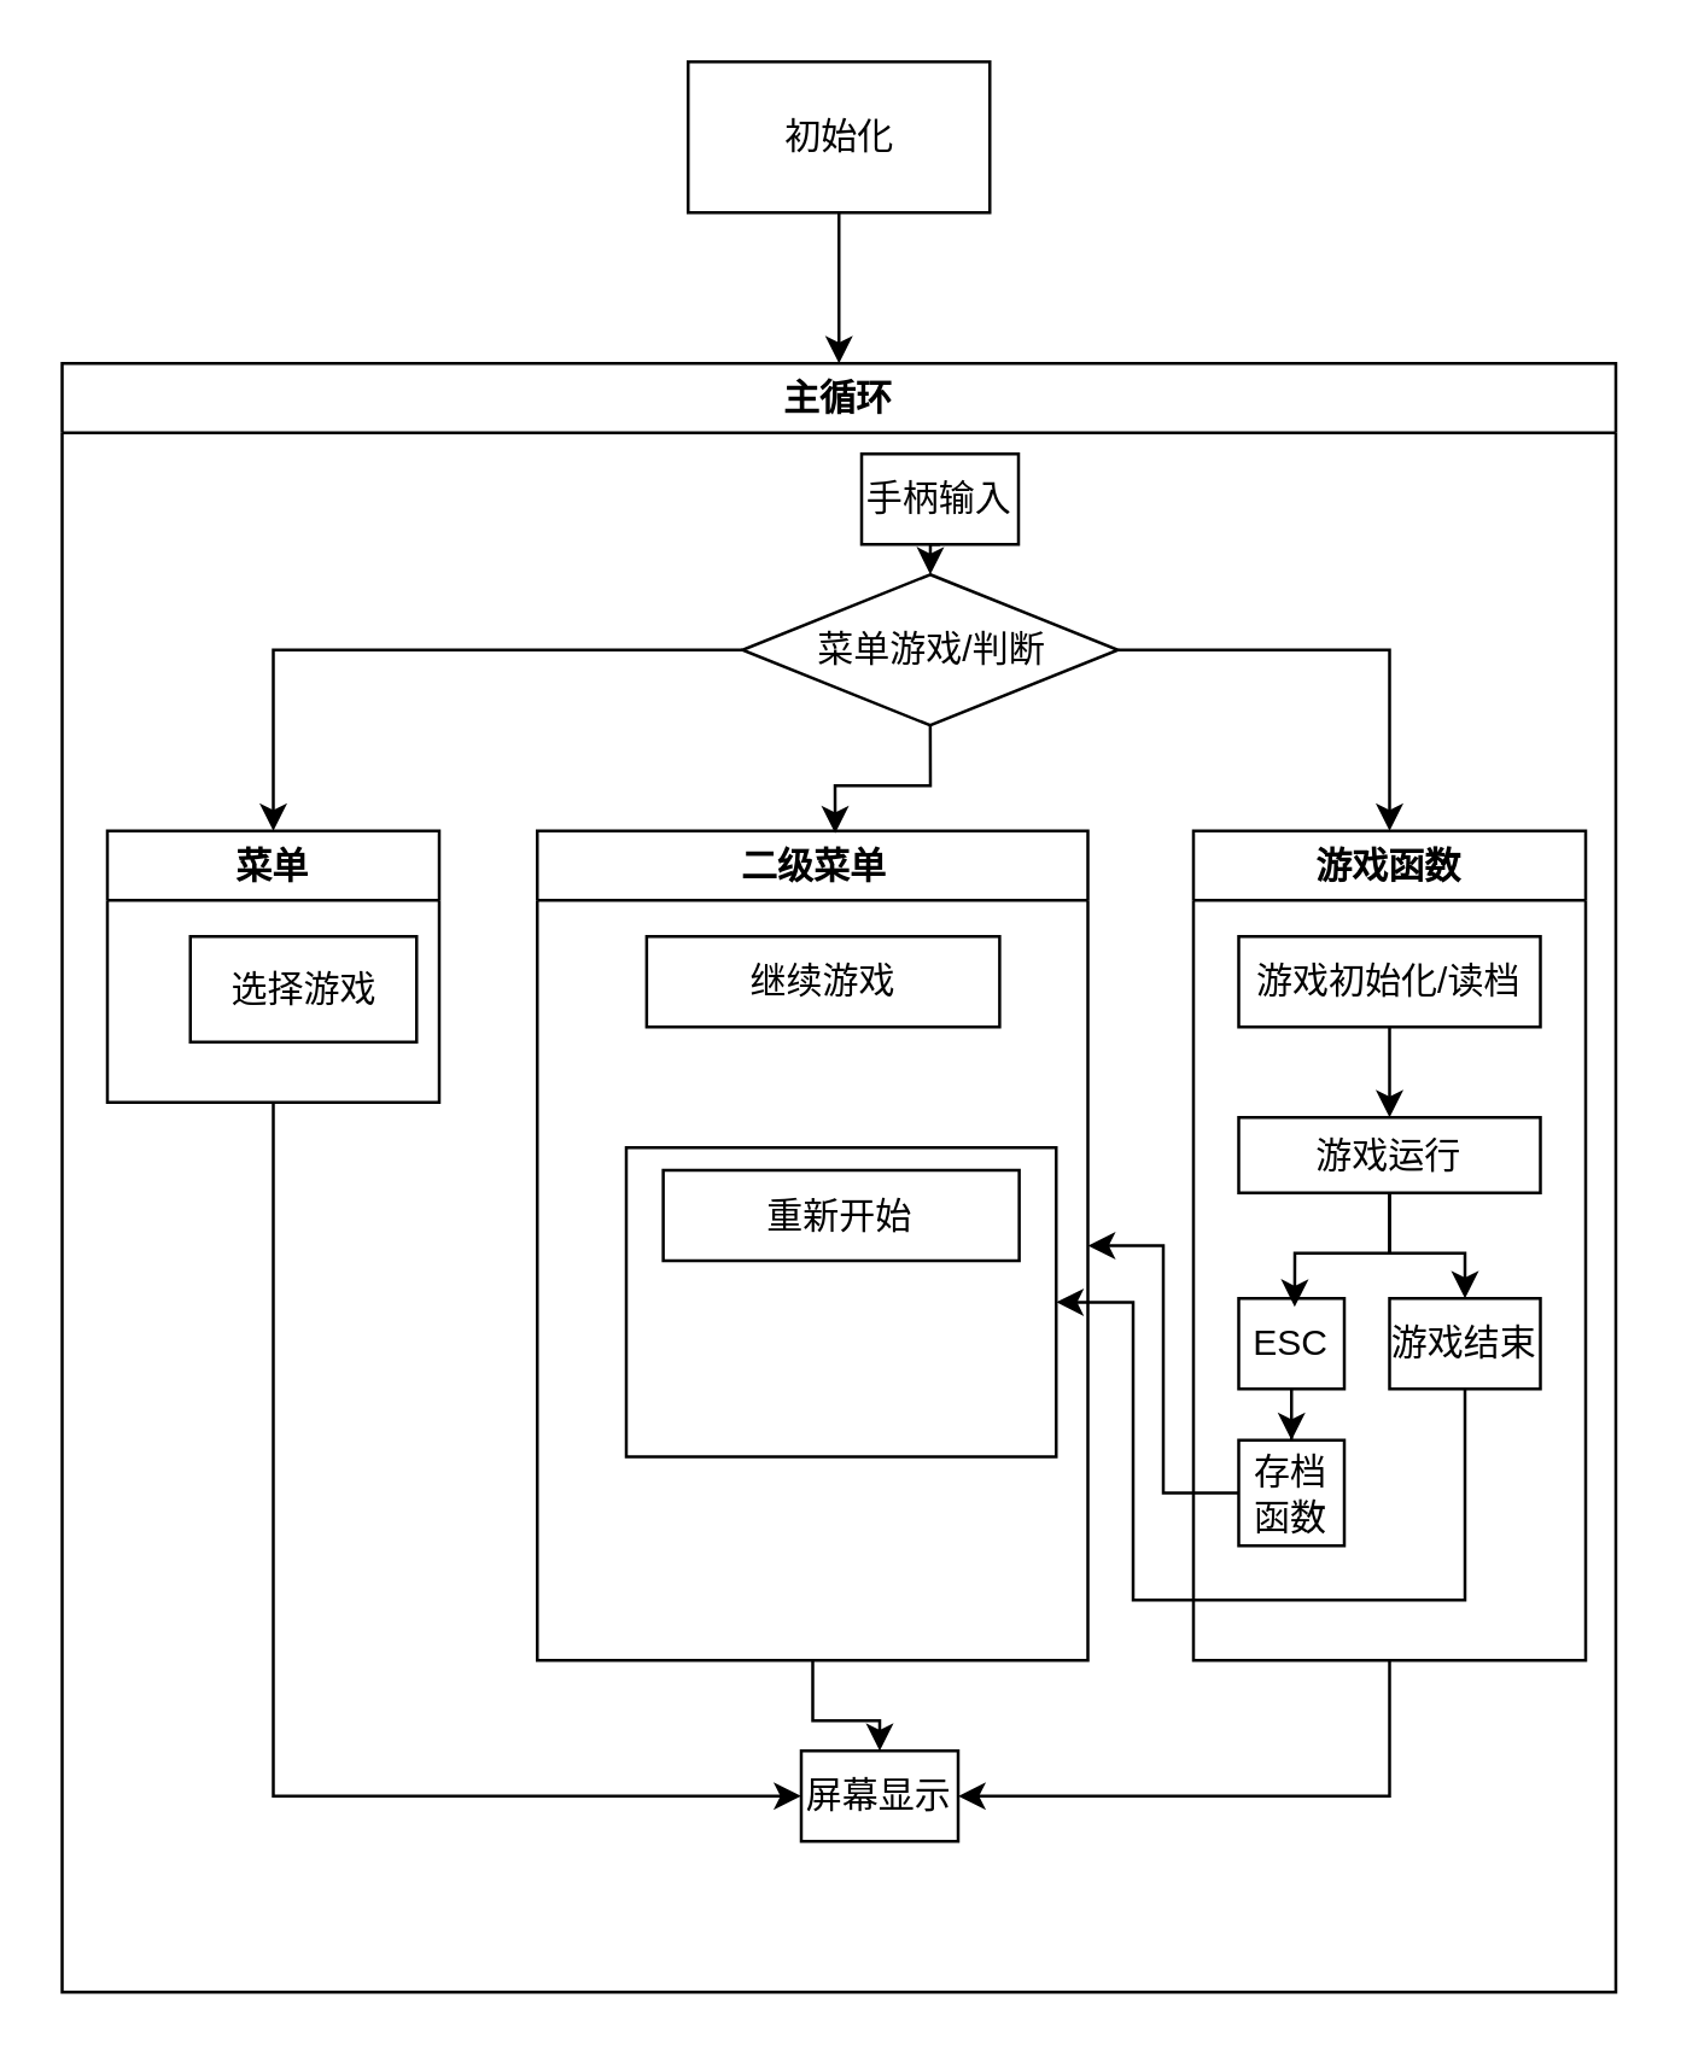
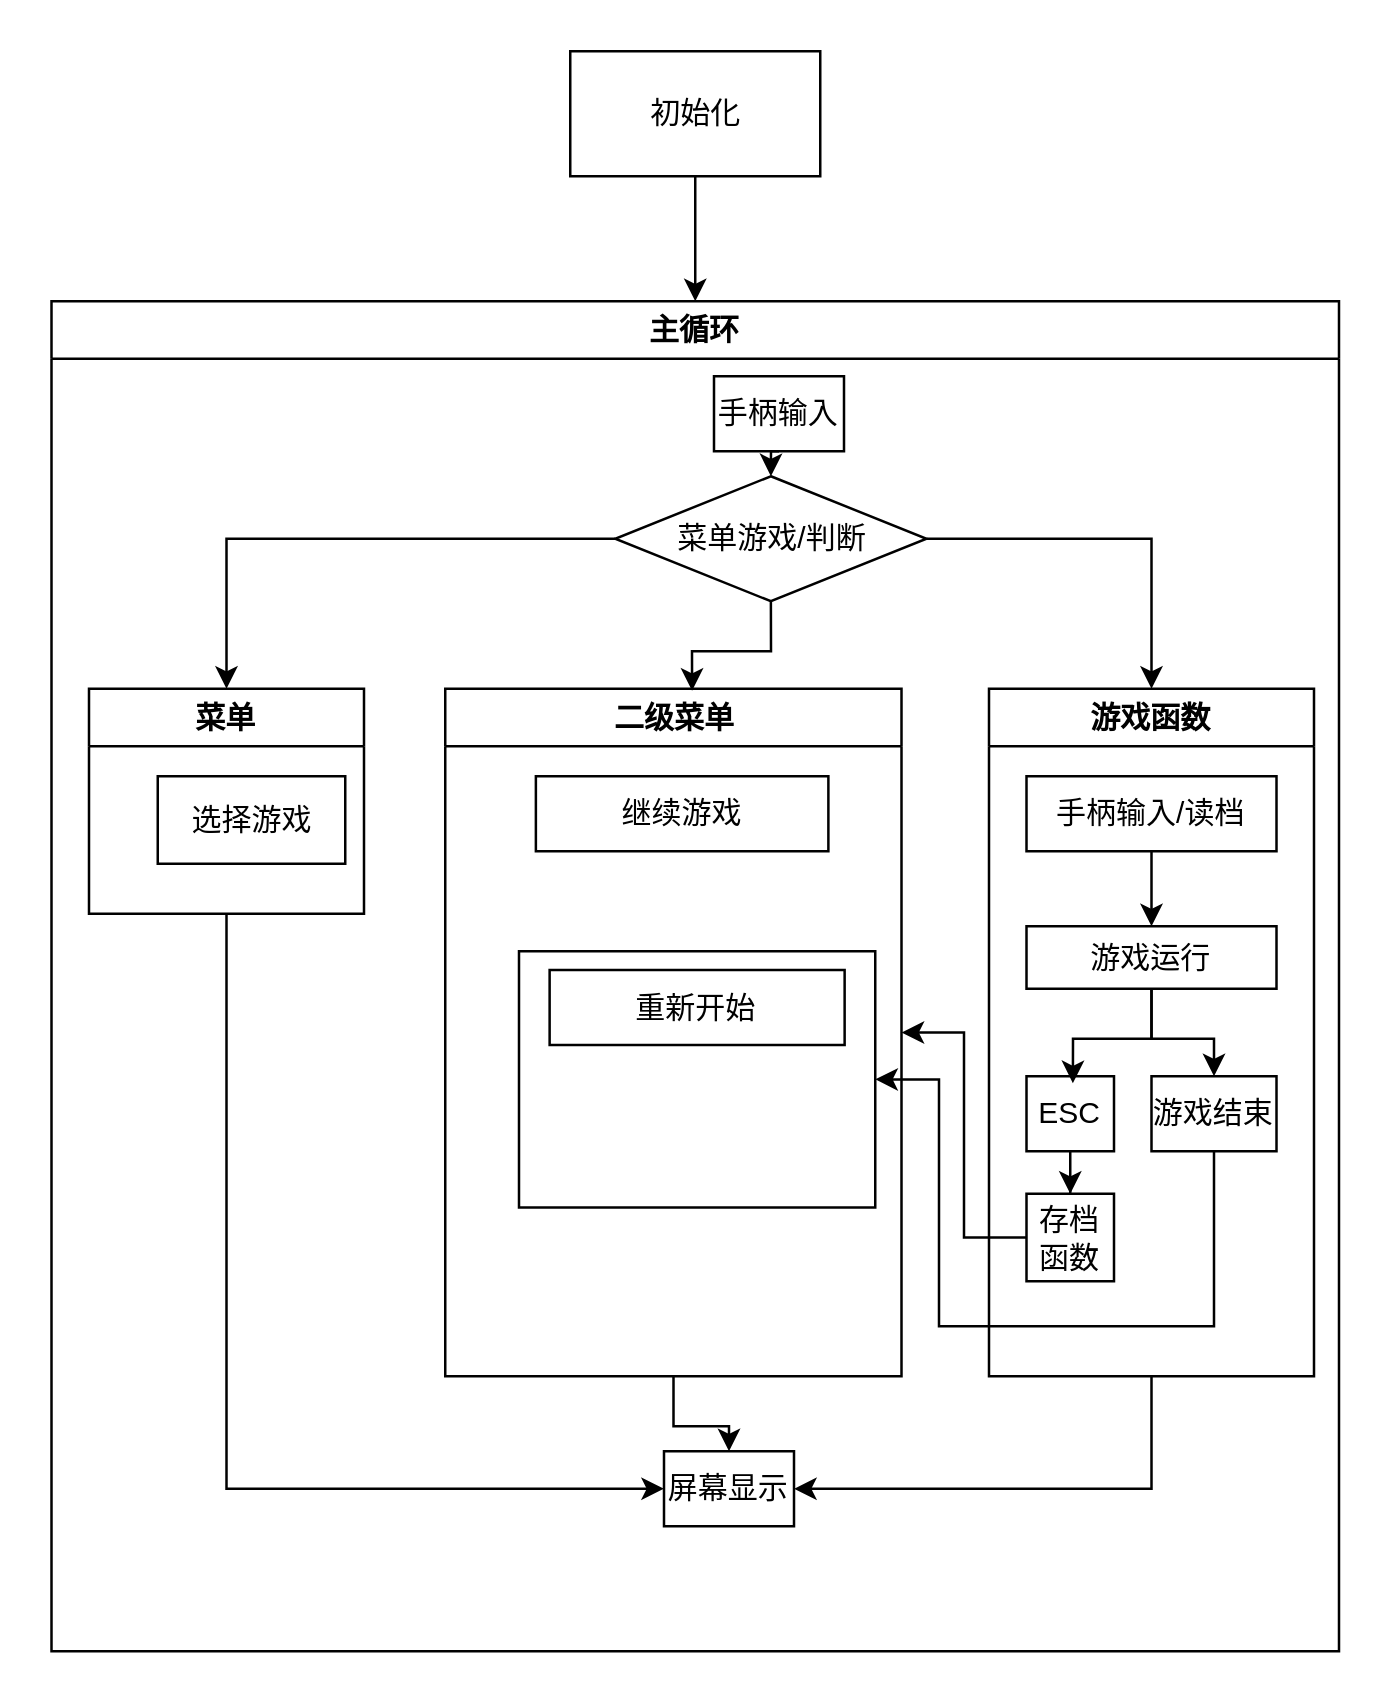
  <mxCell id="0" />
  <mxCell id="1" parent="0" />
  <mxCell id="2" value="初始化" style="rounded=0;whiteSpace=wrap;html=1;" vertex="1" parent="1"><mxGeometry x="227.5" y="20" width="100" height="50" as="geometry" /></mxCell>
  <mxCell id="3" value="主循环" style="swimlane;whiteSpace=wrap;html=1;" vertex="1" parent="1"><mxGeometry x="20" y="120" width="515" height="540" as="geometry" /></mxCell>
  <mxCell id="4" style="edgeStyle=orthogonalEdgeStyle;rounded=0;orthogonalLoop=1;jettySize=auto;html=1;exitX=0.5;exitY=1;exitDx=0;exitDy=0;entryX=0.5;entryY=0;entryDx=0;entryDy=0;" edge="1" parent="3" source="5" target="22"><mxGeometry relative="1" as="geometry" /></mxCell>
  <mxCell id="5" value="手柄输入" style="rounded=0;whiteSpace=wrap;html=1;" vertex="1" parent="3"><mxGeometry x="265" y="30" width="52" height="30" as="geometry" /></mxCell>
  <mxCell id="6" value="屏幕显示" style="rounded=0;whiteSpace=wrap;html=1;" vertex="1" parent="3"><mxGeometry x="245" y="460" width="52" height="30" as="geometry" /></mxCell>
  <mxCell id="7" style="edgeStyle=orthogonalEdgeStyle;rounded=0;orthogonalLoop=1;jettySize=auto;html=1;entryX=0;entryY=0.5;entryDx=0;entryDy=0;" edge="1" parent="3" source="8" target="6"><mxGeometry relative="1" as="geometry"><mxPoint x="105" y="470" as="targetPoint" /><Array as="points"><mxPoint x="70" y="475" /></Array></mxGeometry></mxCell>
  <mxCell id="8" value="菜单" style="swimlane;whiteSpace=wrap;html=1;" vertex="1" parent="3"><mxGeometry x="15" y="155" width="110" height="90" as="geometry" /></mxCell>
  <mxCell id="9" value="选择游戏" style="rounded=0;whiteSpace=wrap;html=1;" vertex="1" parent="8"><mxGeometry x="27.5" y="35" width="75" height="35" as="geometry" /></mxCell>
  <mxCell id="10" style="edgeStyle=orthogonalEdgeStyle;rounded=0;orthogonalLoop=1;jettySize=auto;html=1;entryX=1;entryY=0.5;entryDx=0;entryDy=0;" edge="1" parent="3" source="11" target="6"><mxGeometry relative="1" as="geometry"><Array as="points"><mxPoint x="440" y="475" /></Array></mxGeometry></mxCell>
  <mxCell id="11" value="游戏函数" style="swimlane;whiteSpace=wrap;html=1;" vertex="1" parent="3"><mxGeometry x="375" y="155" width="130" height="275" as="geometry" /></mxCell>
  <mxCell id="12" style="edgeStyle=orthogonalEdgeStyle;rounded=0;orthogonalLoop=1;jettySize=auto;html=1;entryX=0.5;entryY=0;entryDx=0;entryDy=0;" edge="1" parent="11" source="13" target="19"><mxGeometry relative="1" as="geometry" /></mxCell>
- <mxCell id="13" value="游戏初始化/读档" style="rounded=0;whiteSpace=wrap;html=1;" vertex="1" parent="11"><mxGeometry x="15" y="35" width="100" height="30" as="geometry" /></mxCell>
+ <mxCell id="13" value="手柄输入/读档" style="rounded=0;whiteSpace=wrap;html=1;" vertex="1" parent="11"><mxGeometry x="15" y="35" width="100" height="30" as="geometry" /></mxCell>
  <mxCell id="14" style="edgeStyle=orthogonalEdgeStyle;rounded=0;orthogonalLoop=1;jettySize=auto;html=1;entryX=0.5;entryY=0;entryDx=0;entryDy=0;" edge="1" parent="11" source="15" target="17"><mxGeometry relative="1" as="geometry" /></mxCell>
  <mxCell id="15" value="ESC" style="rounded=0;whiteSpace=wrap;html=1;" vertex="1" parent="11"><mxGeometry x="15" y="155" width="35" height="30" as="geometry" /></mxCell>
  <mxCell id="16" value="游戏结束" style="rounded=0;whiteSpace=wrap;html=1;" vertex="1" parent="11"><mxGeometry x="65" y="155" width="50" height="30" as="geometry" /></mxCell>
  <mxCell id="17" value="存档函数" style="rounded=0;whiteSpace=wrap;html=1;" vertex="1" parent="11"><mxGeometry x="15" y="202" width="35" height="35" as="geometry" /></mxCell>
  <mxCell id="18" style="edgeStyle=orthogonalEdgeStyle;rounded=0;orthogonalLoop=1;jettySize=auto;html=1;entryX=0.5;entryY=0;entryDx=0;entryDy=0;" edge="1" parent="11" source="19" target="16"><mxGeometry relative="1" as="geometry" /></mxCell>
  <mxCell id="19" value="游戏运行" style="rounded=0;whiteSpace=wrap;html=1;" vertex="1" parent="11"><mxGeometry x="15" y="95" width="100" height="25" as="geometry" /></mxCell>
  <mxCell id="20" style="edgeStyle=orthogonalEdgeStyle;rounded=0;orthogonalLoop=1;jettySize=auto;html=1;entryX=0.53;entryY=0.093;entryDx=0;entryDy=0;entryPerimeter=0;" edge="1" parent="11" source="19" target="15"><mxGeometry relative="1" as="geometry" /></mxCell>
  <mxCell id="21" style="edgeStyle=orthogonalEdgeStyle;rounded=0;orthogonalLoop=1;jettySize=auto;html=1;exitX=0;exitY=0.5;exitDx=0;exitDy=0;entryX=0.5;entryY=0;entryDx=0;entryDy=0;" edge="1" parent="3" source="22" target="8"><mxGeometry relative="1" as="geometry" /></mxCell>
  <mxCell id="22" value="菜单游戏/判断" style="rhombus;whiteSpace=wrap;html=1;" vertex="1" parent="3"><mxGeometry x="225.5" y="70" width="124.5" height="50" as="geometry" /></mxCell>
  <mxCell id="23" style="edgeStyle=orthogonalEdgeStyle;rounded=0;orthogonalLoop=1;jettySize=auto;html=1;entryX=0.5;entryY=0;entryDx=0;entryDy=0;" edge="1" parent="3" source="24" target="6"><mxGeometry relative="1" as="geometry" /></mxCell>
  <mxCell id="24" value="二级菜单" style="swimlane;whiteSpace=wrap;html=1;" vertex="1" parent="3"><mxGeometry x="157.5" y="155" width="182.5" height="275" as="geometry" /></mxCell>
  <mxCell id="25" value="重新开始" style="rounded=0;whiteSpace=wrap;html=1;" vertex="1" parent="24"><mxGeometry x="41.75" y="112.5" width="118" height="30" as="geometry" /></mxCell>
  <mxCell id="26" value="继续游戏" style="rounded=0;whiteSpace=wrap;html=1;" vertex="1" parent="24"><mxGeometry x="36.25" y="35" width="117" height="30" as="geometry" /></mxCell>
  <mxCell id="27" value="" style="rounded=0;whiteSpace=wrap;html=1;fillColor=none;" vertex="1" parent="24"><mxGeometry x="29.5" y="105" width="142.5" height="102.5" as="geometry" /></mxCell>
  <mxCell id="28" style="edgeStyle=orthogonalEdgeStyle;rounded=0;orthogonalLoop=1;jettySize=auto;html=1;exitX=0.5;exitY=1;exitDx=0;exitDy=0;entryX=0.541;entryY=0.003;entryDx=0;entryDy=0;entryPerimeter=0;" edge="1" parent="3" source="22" target="24"><mxGeometry relative="1" as="geometry" /></mxCell>
  <mxCell id="29" value="" style="endArrow=classic;html=1;rounded=0;exitX=1;exitY=0.5;exitDx=0;exitDy=0;entryX=0.5;entryY=0;entryDx=0;entryDy=0;" edge="1" parent="3" source="22" target="11"><mxGeometry width="50" height="50" relative="1" as="geometry"><mxPoint x="425" y="100" as="sourcePoint" /><mxPoint x="325" y="170" as="targetPoint" /><Array as="points"><mxPoint x="440" y="95" /></Array></mxGeometry></mxCell>
  <mxCell id="30" style="edgeStyle=orthogonalEdgeStyle;rounded=0;orthogonalLoop=1;jettySize=auto;html=1;entryX=1;entryY=0.5;entryDx=0;entryDy=0;" edge="1" parent="3" source="17" target="24"><mxGeometry relative="1" as="geometry"><mxPoint x="365" y="270" as="targetPoint" /><Array as="points"><mxPoint x="365" y="375" /><mxPoint x="365" y="292" /></Array></mxGeometry></mxCell>
  <mxCell id="31" style="edgeStyle=orthogonalEdgeStyle;rounded=0;orthogonalLoop=1;jettySize=auto;html=1;entryX=1;entryY=0.5;entryDx=0;entryDy=0;" edge="1" parent="3" source="16" target="27"><mxGeometry relative="1" as="geometry"><mxPoint x="465" y="420" as="targetPoint" /><Array as="points"><mxPoint x="465" y="410" /><mxPoint x="355" y="410" /><mxPoint x="355" y="311" /></Array></mxGeometry></mxCell>
  <mxCell id="32" value="" style="endArrow=classic;html=1;rounded=0;exitX=0.5;exitY=1;exitDx=0;exitDy=0;entryX=0.5;entryY=0;entryDx=0;entryDy=0;" edge="1" parent="1" source="2" target="3"><mxGeometry width="50" height="50" relative="1" as="geometry"><mxPoint x="275" y="340" as="sourcePoint" /><mxPoint x="325" y="290" as="targetPoint" /></mxGeometry></mxCell>
